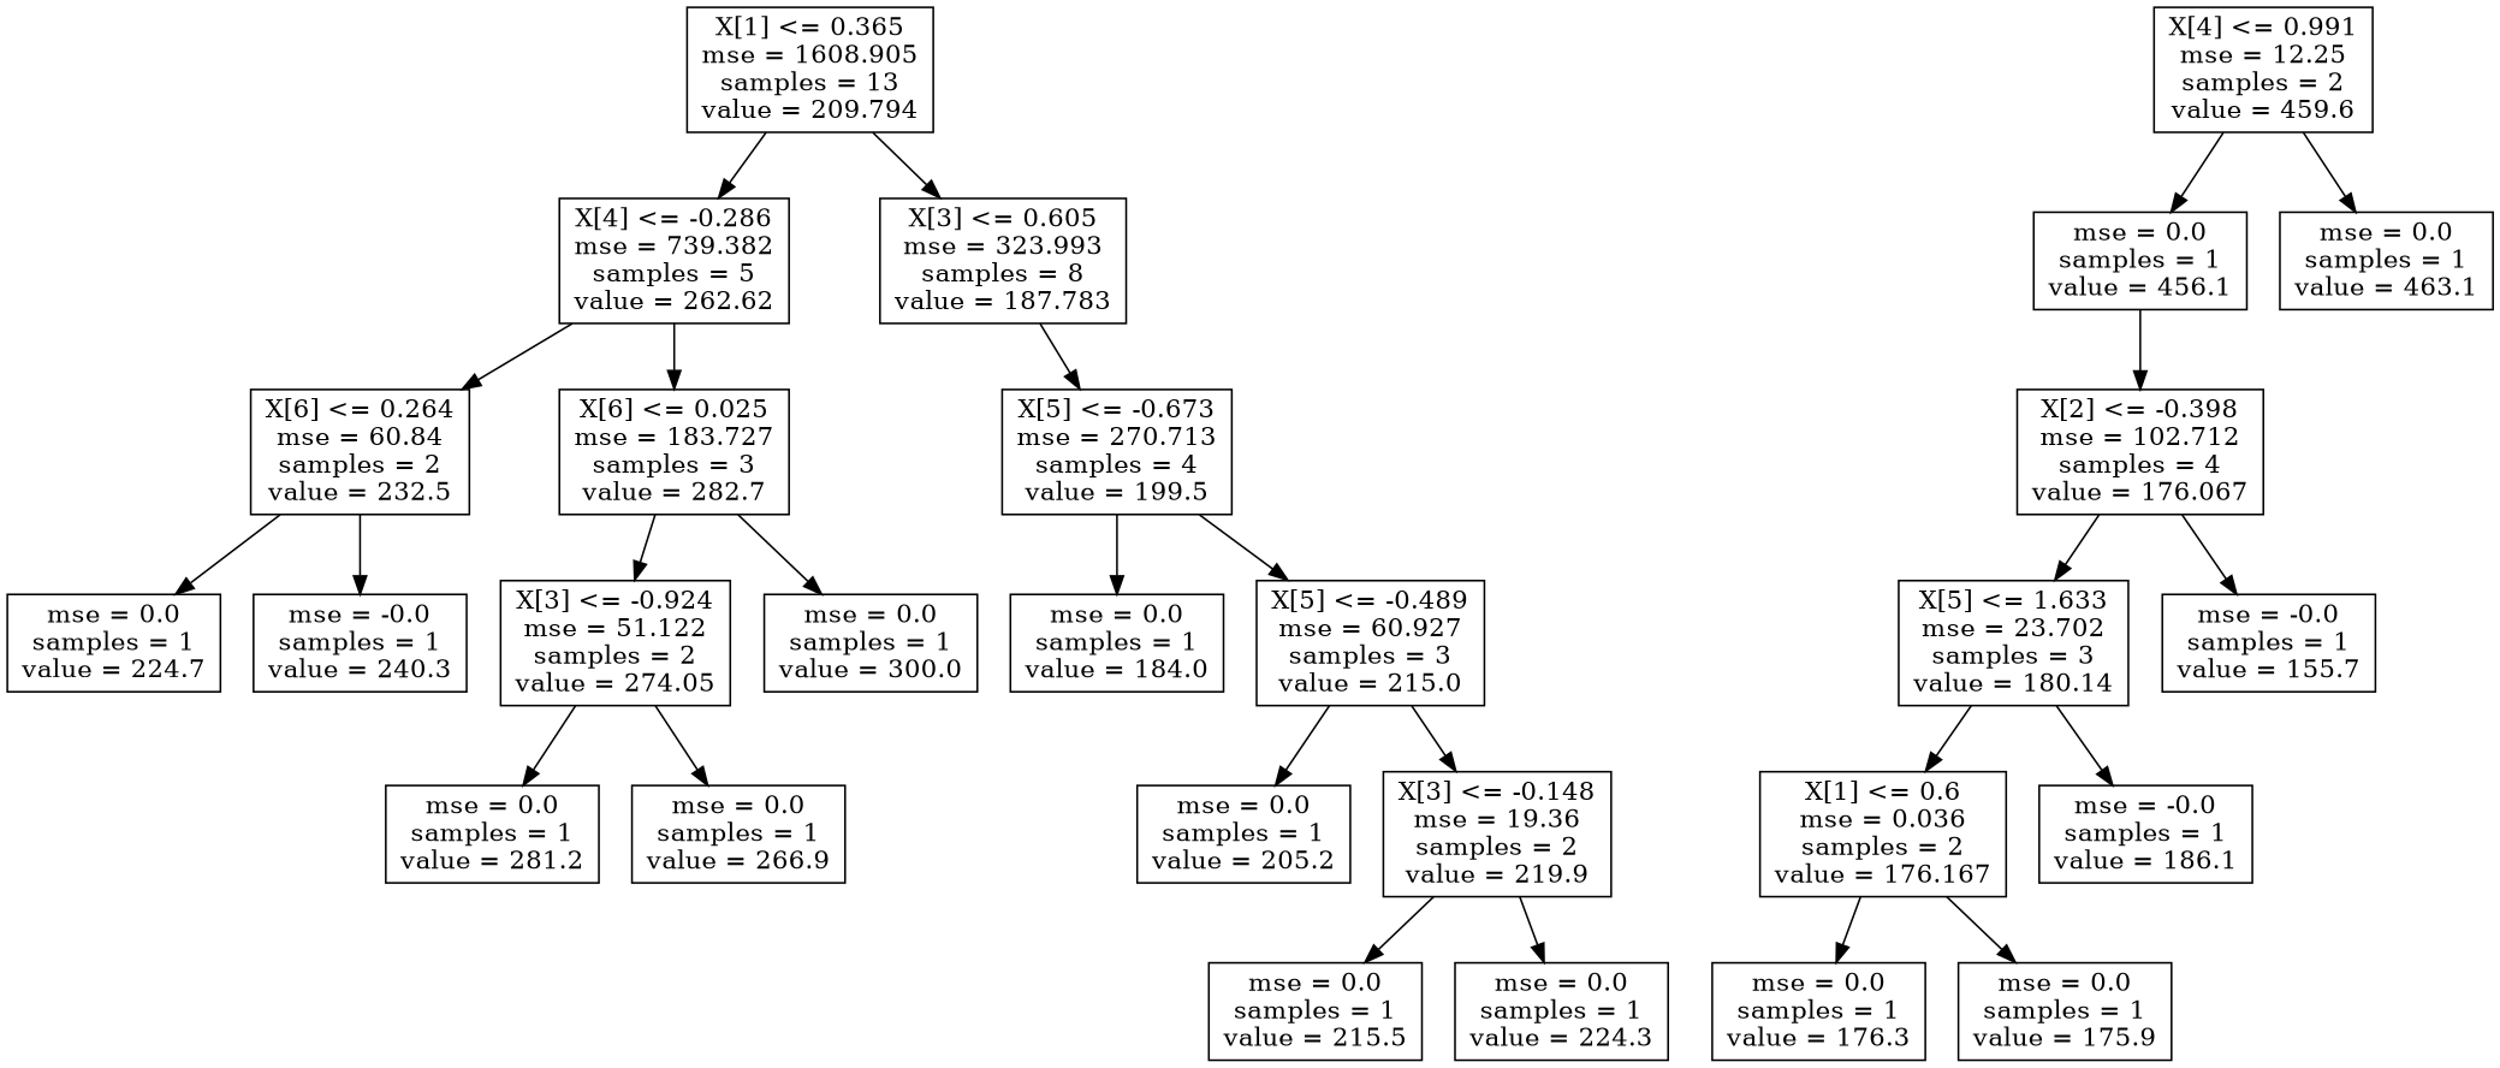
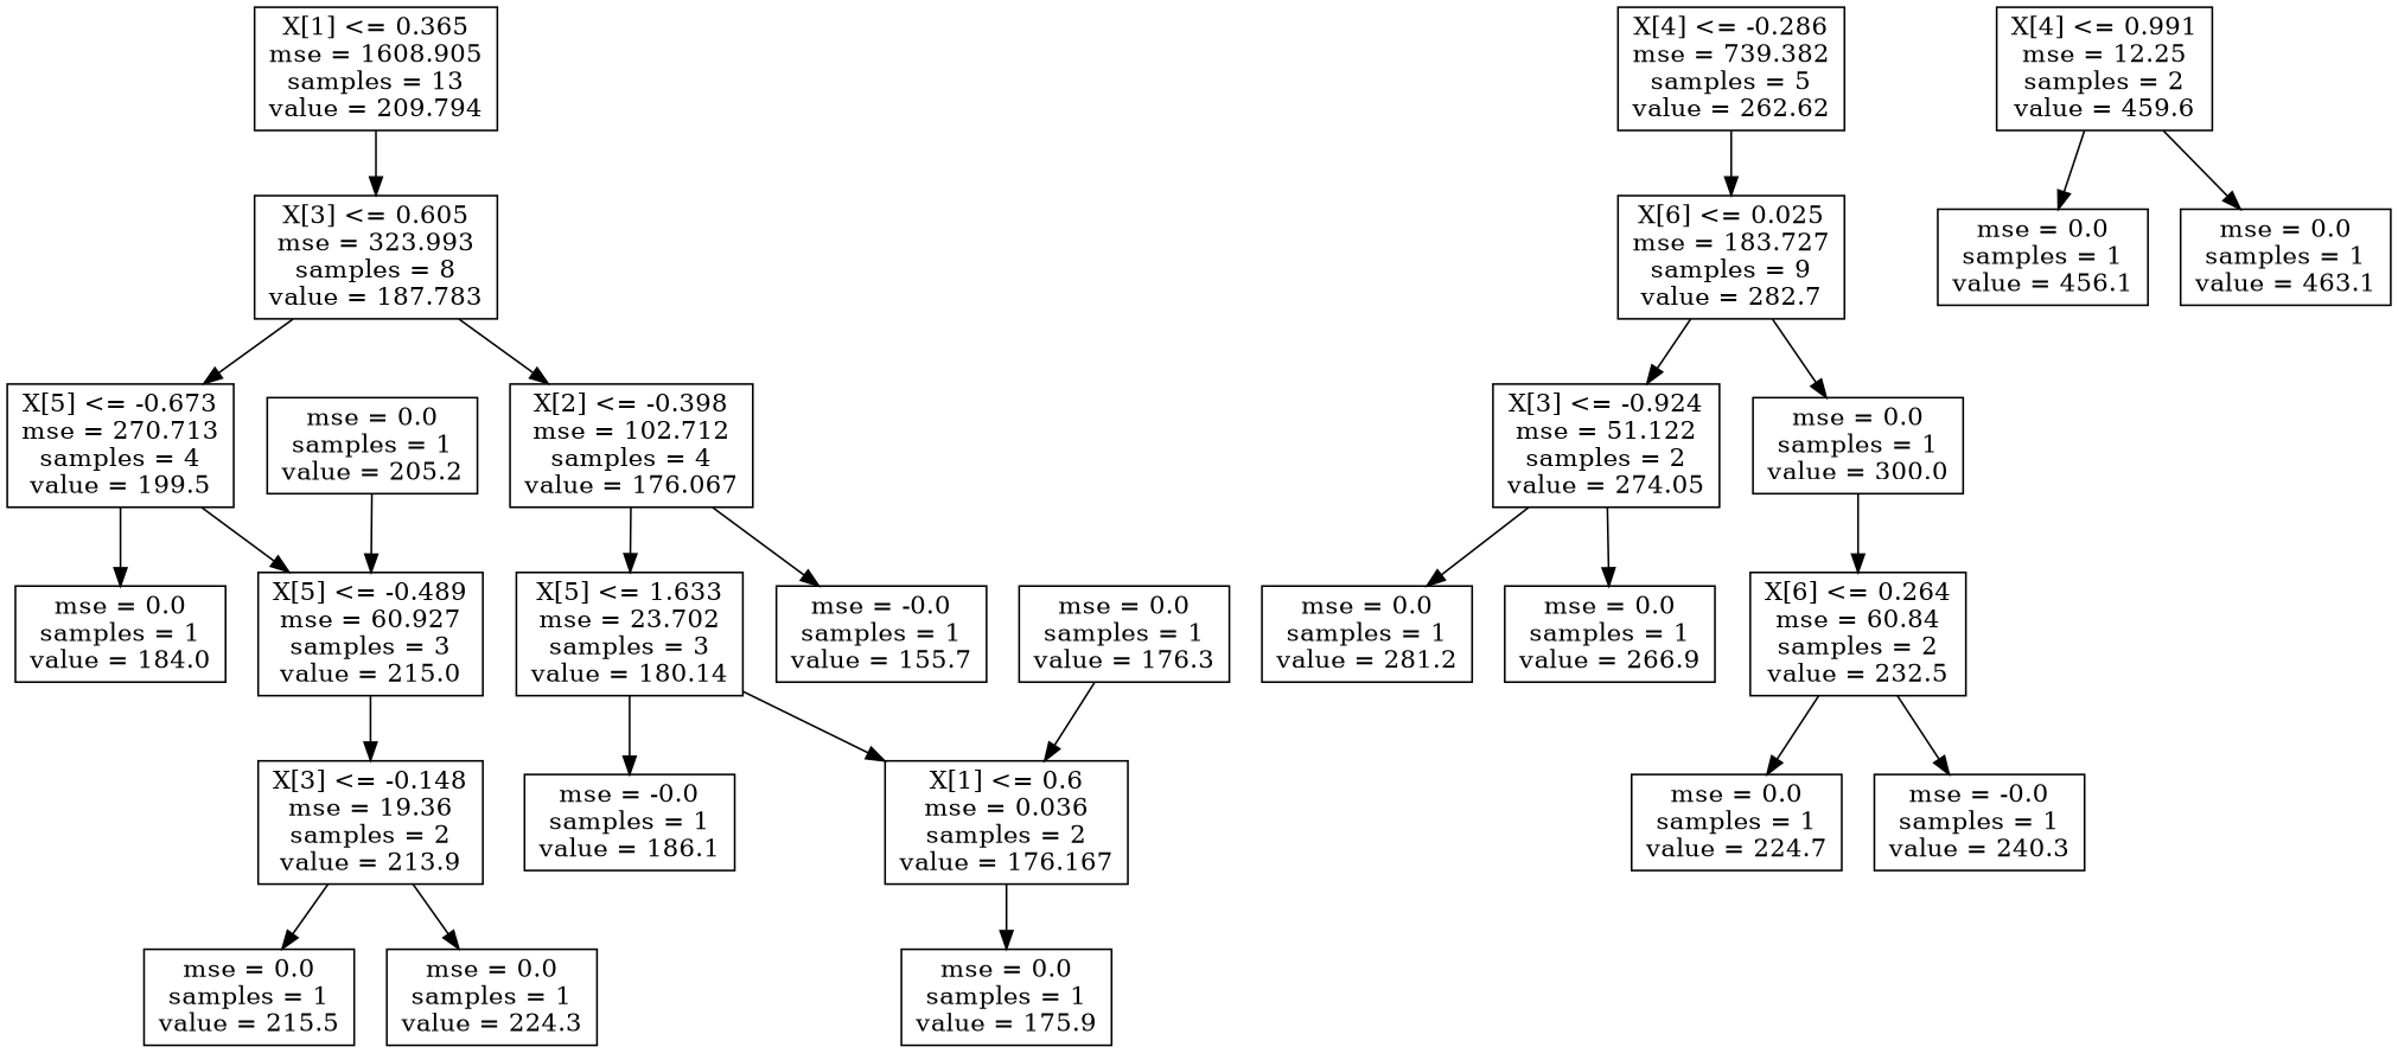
  digraph {
    fontname="DejaVu Serif"
    node [fontname="DejaVu Serif" shape=box]
    edge [fontname="DejaVu Serif"]
    n1 [label="X[1] <= 0.365\nmse = 1608.905\nsamples = 13\nvalue = 209.794"]
    n2 [label="X[4] <= -0.286\nmse = 739.382\nsamples = 5\nvalue = 262.62"]
    n3 [label="X[3] <= 0.605\nmse = 323.993\nsamples = 8\nvalue = 187.783"]
    n4 [label="X[4] <= 0.991\nmse = 12.25\nsamples = 2\nvalue = 459.6"]
    n5 [label="mse = 0.0\nsamples = 1\nvalue = 456.1"]
    n6 [label="mse = 0.0\nsamples = 1\nvalue = 463.1"]
    n7 [label="X[6] <= 0.264\nmse = 60.84\nsamples = 2\nvalue = 232.5"]
-   n8 [label="X[6] <= 0.025\nmse = 183.727\nsamples = 3\nvalue = 282.7"]
+   n8 [label="X[6] <= 0.025\nmse = 183.727\nsamples = 9\nvalue = 282.7"]
    n9 [label="X[5] <= -0.673\nmse = 270.713\nsamples = 4\nvalue = 199.5"]
    n10 [label="X[2] <= -0.398\nmse = 102.712\nsamples = 4\nvalue = 176.067"]
    n11 [label="mse = 0.0\nsamples = 1\nvalue = 224.7"]
    n12 [label="mse = -0.0\nsamples = 1\nvalue = 240.3"]
    n13 [label="X[3] <= -0.924\nmse = 51.122\nsamples = 2\nvalue = 274.05"]
    n14 [label="mse = 0.0\nsamples = 1\nvalue = 300.0"]
    n15 [label="mse = 0.0\nsamples = 1\nvalue = 281.2"]
    n16 [label="mse = 0.0\nsamples = 1\nvalue = 266.9"]
    n17 [label="mse = 0.0\nsamples = 1\nvalue = 184.0"]
    n18 [label="X[5] <= -0.489\nmse = 60.927\nsamples = 3\nvalue = 215.0"]
    n19 [label="X[5] <= 1.633\nmse = 23.702\nsamples = 3\nvalue = 180.14"]
    n20 [label="mse = -0.0\nsamples = 1\nvalue = 155.7"]
    n21 [label="mse = 0.0\nsamples = 1\nvalue = 205.2"]
-   n22 [label="X[3] <= -0.148\nmse = 19.36\nsamples = 2\nvalue = 219.9"]
+   n22 [label="X[3] <= -0.148\nmse = 19.36\nsamples = 2\nvalue = 213.9"]
    n23 [label="mse = 0.0\nsamples = 1\nvalue = 215.5"]
    n24 [label="mse = 0.0\nsamples = 1\nvalue = 224.3"]
    n25 [label="X[1] <= 0.6\nmse = 0.036\nsamples = 2\nvalue = 176.167"]
    n26 [label="mse = -0.0\nsamples = 1\nvalue = 186.1"]
    n27 [label="mse = 0.0\nsamples = 1\nvalue = 176.3"]
    n28 [label="mse = 0.0\nsamples = 1\nvalue = 175.9"]
-   n1 -> n2
    n1 -> n3
-   n2 -> n7
+   n14 -> n7
    n2 -> n8
    n3 -> n9
-   n5 -> n10
+   n3 -> n10
    n4 -> n5
    n4 -> n6
    n7 -> n11
    n7 -> n12
    n8 -> n13
    n8 -> n14
    n9 -> n17
    n9 -> n18
    n10 -> n19
    n10 -> n20
    n13 -> n15
    n13 -> n16
-   n18 -> n21
+   n21 -> n18
    n18 -> n22
    n19 -> n25
    n19 -> n26
    n22 -> n23
    n22 -> n24
-   n25 -> n27
+   n27 -> n25
    n25 -> n28
  }
